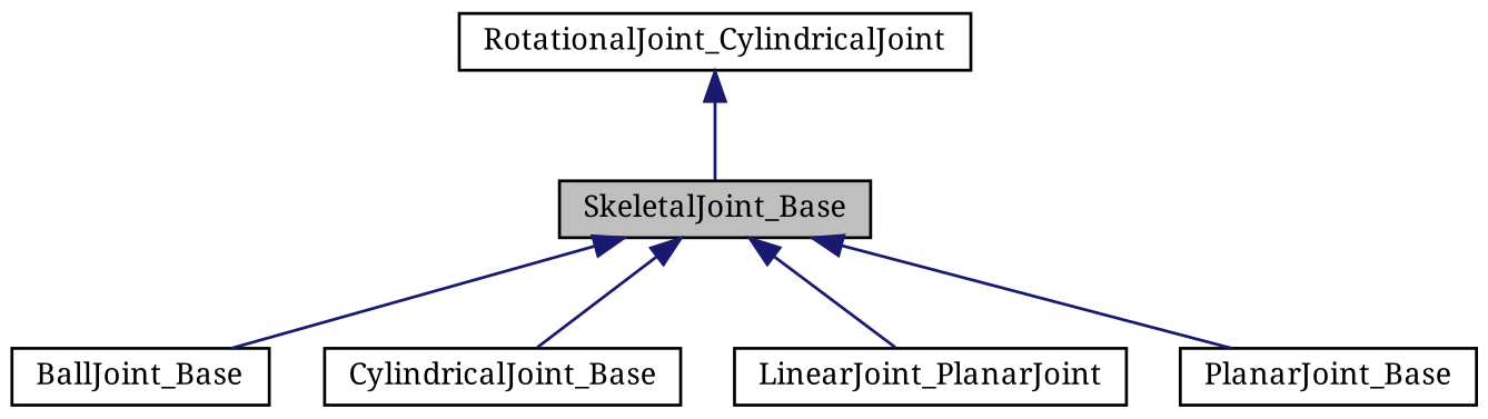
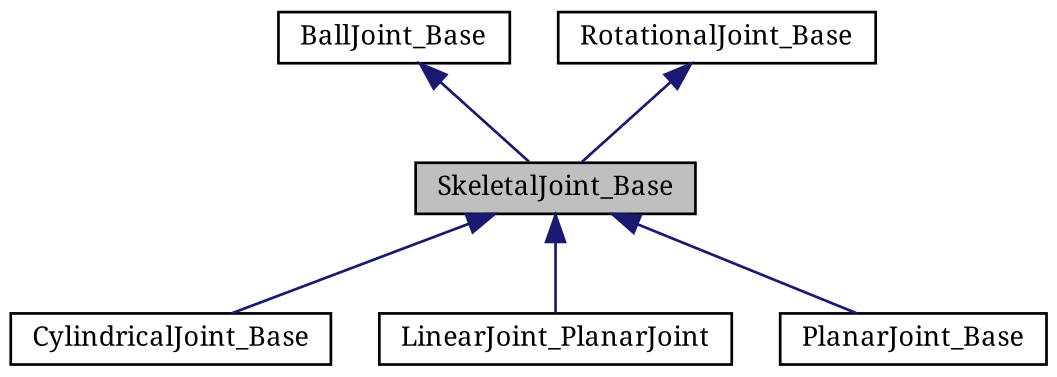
  digraph {
    fontname="Noto Serif"
    rankdir=TB
    node [color=black fillcolor=white fontname="Noto Serif" fontsize=10 shape=record style=filled]
    edge [color=midnightblue dir=back fontname="Noto Serif" fontsize=10 labelfontname=Helvetica labelfontsize=10 style=solid]
    n1 [fillcolor=grey75 fontcolor=black height=0.2 label=SkeletalJoint_Base width=0.4]
    n2 [height=0.2 label=BallJoint_Base width=0.4]
    n3 [height=0.2 label=CylindricalJoint_Base width=0.4]
    n4 [height=0.2 label=LinearJoint_PlanarJoint width=0.4]
    n5 [height=0.2 label=PlanarJoint_Base width=0.4]
-   n6 [height=0.2 label=RotationalJoint_CylindricalJoint width=0.4]
-   n1 -> n2
+   n6 [height=0.2 label=RotationalJoint_Base width=0.4]
+   n2 -> n1
    n1 -> n3
    n1 -> n4
    n1 -> n5
    n6 -> n1
  }
